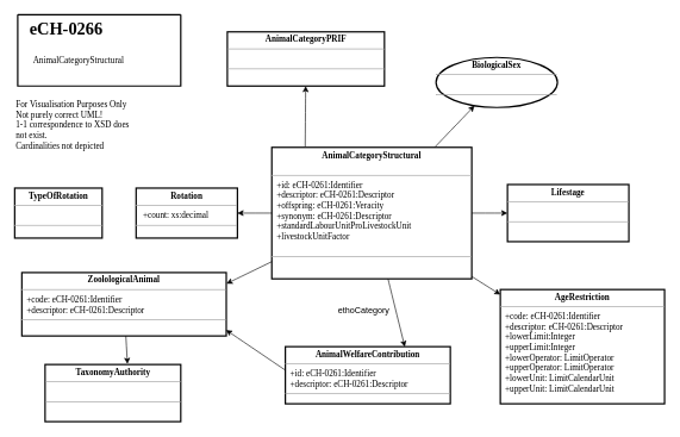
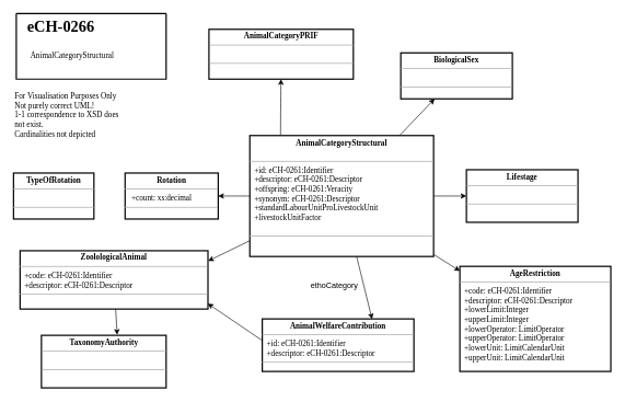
  <mxCell id="0" />
  <mxCell id="1" parent="0" />
  <mxCell id="2" value="" style="swimlane;startSize=0;sketch=0;fontFamily=Verdana;strokeWidth=2;" parent="1" vertex="1"><mxGeometry x="24.25" y="20" width="228.3" height="100" as="geometry" /></mxCell>
  <mxCell id="3" value="&lt;h1&gt;&lt;span style=&quot;background-color: initial;&quot;&gt;eCH-0266&lt;/span&gt;&lt;/h1&gt;&lt;div&gt;&lt;br&gt;&lt;/div&gt;" style="text;html=1;strokeColor=none;fillColor=none;spacing=5;spacingTop=-20;whiteSpace=wrap;overflow=hidden;rounded=0;strokeWidth=2;fontFamily=Verdana;" parent="2" vertex="1"><mxGeometry x="11.3" width="195.7" height="80" as="geometry" /></mxCell>
  <mxCell id="4" value="AnimalCategoryStructural" style="text;html=1;strokeColor=none;fillColor=none;align=left;verticalAlign=middle;whiteSpace=wrap;rounded=0;strokeWidth=2;fontFamily=Verdana;" parent="2" vertex="1"><mxGeometry x="19.6" y="50" width="226.4" height="30" as="geometry" /></mxCell>
  <mxCell id="5" value="For Visualisation Purposes Only&lt;br&gt;Not purely correct UML!&lt;br&gt;1-1 correspondence to XSD does &lt;br&gt;not exist.&lt;br&gt;&lt;div&gt;Cardinalities not depicted&lt;br&gt;&lt;div&gt;&lt;br&gt;&lt;/div&gt;&lt;div&gt;&lt;br&gt;&lt;/div&gt;&lt;/div&gt;" style="text;html=1;strokeColor=none;fillColor=none;align=left;verticalAlign=middle;whiteSpace=wrap;rounded=0;strokeWidth=2;fontFamily=Verdana;" parent="1" vertex="1"><mxGeometry x="20" y="174" width="258" height="30" as="geometry" /></mxCell>
  <mxCell id="6" value="&lt;p style=&quot;margin:0px;margin-top:4px;text-align:center;&quot;&gt;&lt;b&gt;ZoolologicalAnimal&lt;/b&gt;&lt;/p&gt;&lt;hr size=&quot;1&quot;&gt;&lt;p style=&quot;margin:0px;margin-left:4px;&quot;&gt;&amp;nbsp;&lt;span style=&quot;background-color: initial;&quot;&gt;+code: eCH-0261:Identifier&lt;/span&gt;&lt;br&gt;&lt;/p&gt;&lt;p style=&quot;margin: 0px 0px 0px 4px;&quot;&gt;&amp;nbsp;+descriptor: eCH-0261:Descriptor&lt;span style=&quot;background-color: initial;&quot;&gt;&amp;nbsp;&lt;/span&gt;&lt;/p&gt;&lt;hr size=&quot;1&quot;&gt;&lt;p style=&quot;margin:0px;margin-left:4px;&quot;&gt;&lt;br&gt;&lt;/p&gt;" style="verticalAlign=top;align=left;overflow=fill;fontSize=12;fontFamily=Verdana;html=1;sketch=0;strokeWidth=2;" parent="1" vertex="1"><mxGeometry x="30" y="381.25" width="286.25" height="88.75" as="geometry" /></mxCell>
  <mxCell id="7" value="&lt;p style=&quot;margin:0px;margin-top:4px;text-align:center;&quot;&gt;&lt;b&gt;Rotation&lt;/b&gt;&lt;/p&gt;&lt;hr size=&quot;1&quot;&gt;&lt;p style=&quot;margin:0px;margin-left:4px;&quot;&gt;&amp;nbsp; +count: xs:decimal&lt;br&gt;&lt;/p&gt;&lt;hr size=&quot;1&quot;&gt;&lt;p style=&quot;margin:0px;margin-left:4px;&quot;&gt;&lt;br&gt;&lt;/p&gt;" style="verticalAlign=top;align=left;overflow=fill;fontSize=12;fontFamily=Verdana;html=1;sketch=0;strokeWidth=2;" parent="1" vertex="1"><mxGeometry x="190" y="262.94" width="141.88" height="70" as="geometry" /></mxCell>
- <mxCell id="8" value="&lt;p style=&quot;margin:0px;margin-top:4px;text-align:center;&quot;&gt;&lt;span style=&quot;background-color: initial;&quot;&gt;BiologicalSex&lt;/span&gt;&lt;br&gt;&lt;/p&gt;&lt;hr size=&quot;1&quot;&gt;&lt;p style=&quot;margin:0px;margin-left:4px;&quot;&gt;&amp;nbsp;&amp;nbsp;&lt;br&gt;&lt;/p&gt;&lt;hr size=&quot;1&quot;&gt;&lt;p style=&quot;margin:0px;margin-left:4px;&quot;&gt;&lt;br&gt;&lt;/p&gt;" style="ellipse;verticalAlign=top;align=left;overflow=fill;fontSize=12;fontFamily=Verdana;html=1;sketch=0;strokeWidth=2;fontStyle=1;" parent="1" vertex="1"><mxGeometry x="610" y="80" width="170" height="70" as="geometry" /></mxCell>
+ <mxCell id="8" value="&lt;p style=&quot;margin:0px;margin-top:4px;text-align:center;&quot;&gt;&lt;span style=&quot;background-color: initial;&quot;&gt;BiologicalSex&lt;/span&gt;&lt;br&gt;&lt;/p&gt;&lt;hr size=&quot;1&quot;&gt;&lt;p style=&quot;margin:0px;margin-left:4px;&quot;&gt;&amp;nbsp;&amp;nbsp;&lt;br&gt;&lt;/p&gt;&lt;hr size=&quot;1&quot;&gt;&lt;p style=&quot;margin:0px;margin-left:4px;&quot;&gt;&lt;br&gt;&lt;/p&gt;" style="verticalAlign=top;align=left;overflow=fill;fontSize=12;fontFamily=Verdana;html=1;sketch=0;strokeWidth=2;fontStyle=1" parent="1" vertex="1"><mxGeometry x="610" y="80" width="170" height="70" as="geometry" /></mxCell>
  <mxCell id="9" value="" style="endArrow=none;html=1;sketch=0;fontFamily=Verdana;curved=1;startArrow=classic;startFill=1;endFill=0;" parent="1" source="8" target="10" edge="1"><mxGeometry width="50" height="50" relative="1" as="geometry"><mxPoint x="530" y="672.5" as="sourcePoint" /><mxPoint x="490" y="490.25" as="targetPoint" /></mxGeometry></mxCell>
  <mxCell id="10" value="&lt;p style=&quot;margin:0px;margin-top:4px;text-align:center;&quot;&gt;&lt;b&gt;AnimalCategoryStructural&lt;/b&gt;&lt;/p&gt;&lt;br&gt;&lt;hr size=&quot;1&quot;&gt;&lt;p style=&quot;margin:0px;margin-left:4px;&quot;&gt;&amp;nbsp;+id: eCH-0261:Identifier&lt;/p&gt;&lt;p style=&quot;margin:0px;margin-left:4px;&quot;&gt;&amp;nbsp;+descriptor: eCH-0261:Descriptor&lt;/p&gt;&lt;p style=&quot;margin:0px;margin-left:4px;&quot;&gt;&amp;nbsp;+offspring: eCH-0261:Veracity&lt;/p&gt;&lt;p style=&quot;margin:0px;margin-left:4px;&quot;&gt;&amp;nbsp;+synonym:&amp;nbsp;&lt;span style=&quot;background-color: initial;&quot;&gt;eCH-0261:Descriptor&lt;/span&gt;&lt;/p&gt;&lt;p style=&quot;margin:0px;margin-left:4px;&quot;&gt;&lt;span style=&quot;background-color: initial;&quot;&gt;&amp;nbsp;+standardLabourUnitProLivestockUnit&lt;/span&gt;&lt;/p&gt;&lt;p style=&quot;margin:0px;margin-left:4px;&quot;&gt;&lt;span style=&quot;background-color: initial;&quot;&gt;&amp;nbsp;+livestockUnitFactor&lt;/span&gt;&lt;/p&gt;&lt;p style=&quot;margin:0px;margin-left:4px;&quot;&gt;&lt;span style=&quot;background-color: initial;&quot;&gt;&lt;br&gt;&lt;/span&gt;&lt;/p&gt;&lt;hr size=&quot;1&quot;&gt;&lt;p style=&quot;margin:0px;margin-left:4px;&quot;&gt;&lt;br&gt;&lt;/p&gt;" style="verticalAlign=top;align=left;overflow=fill;fontSize=12;fontFamily=Verdana;html=1;sketch=0;strokeWidth=2;" parent="1" vertex="1"><mxGeometry x="380" y="205.88" width="280" height="184.12" as="geometry" /></mxCell>
  <mxCell id="11" value="" style="endArrow=none;html=1;sketch=0;fontFamily=Verdana;curved=1;exitX=1.001;exitY=0.175;exitDx=0;exitDy=0;exitPerimeter=0;startArrow=classic;startFill=1;endFill=0;" parent="1" source="6" target="10" edge="1"><mxGeometry width="50" height="50" relative="1" as="geometry"><mxPoint x="194.874" y="365.75" as="sourcePoint" /><mxPoint x="242.142" y="180.25" as="targetPoint" /></mxGeometry></mxCell>
  <mxCell id="12" value="" style="endArrow=none;html=1;sketch=0;fontFamily=Verdana;curved=1;startArrow=classic;startFill=1;endFill=0;entryX=0.167;entryY=-0.006;entryDx=0;entryDy=0;entryPerimeter=0;" parent="1" source="24" target="10" edge="1"><mxGeometry width="50" height="50" relative="1" as="geometry"><mxPoint x="516.213" y="128.5" as="sourcePoint" /><mxPoint x="428" y="200" as="targetPoint" /></mxGeometry></mxCell>
  <mxCell id="13" value="" style="endArrow=classic;html=1;sketch=0;fontFamily=Verdana;curved=1;exitX=0;exitY=0.5;exitDx=0;exitDy=0;" parent="1" source="10" target="7" edge="1"><mxGeometry width="50" height="50" relative="1" as="geometry"><mxPoint x="885.005" y="380.25" as="sourcePoint" /><mxPoint x="690" y="265.352" as="targetPoint" /></mxGeometry></mxCell>
  <mxCell id="14" value="&lt;p style=&quot;margin:0px;margin-top:4px;text-align:center;&quot;&gt;&lt;span style=&quot;background-color: initial;&quot;&gt;AgeRestriction&lt;/span&gt;&lt;br&gt;&lt;/p&gt;&lt;hr size=&quot;1&quot;&gt;&lt;p style=&quot;margin:0px;margin-left:4px;&quot;&gt;&amp;nbsp;&lt;span style=&quot;font-weight: 400; background-color: initial;&quot;&gt;+code: eCH-0261:Identifier&lt;/span&gt;&lt;br&gt;&lt;/p&gt;&lt;p style=&quot;font-weight: 400; margin: 0px 0px 0px 4px;&quot;&gt;&amp;nbsp;+descriptor: eCH-0261:Descriptor&lt;/p&gt;&lt;p style=&quot;font-weight: 400; margin: 0px 0px 0px 4px;&quot;&gt;&lt;span style=&quot;background-color: initial;&quot;&gt;&amp;nbsp;+lowerLimit:Integer&lt;/span&gt;&lt;/p&gt;&lt;p style=&quot;font-weight: 400; margin: 0px 0px 0px 4px;&quot;&gt;&lt;span style=&quot;background-color: initial;&quot;&gt;&amp;nbsp;&lt;/span&gt;&lt;span style=&quot;background-color: initial;&quot;&gt;+upperLimit:Integer&lt;/span&gt;&lt;/p&gt;&lt;p style=&quot;font-weight: 400; margin: 0px 0px 0px 4px;&quot;&gt;&lt;span style=&quot;background-color: initial;&quot;&gt;&amp;nbsp;+lowerOperator: LimitOperator&lt;/span&gt;&lt;/p&gt;&lt;p style=&quot;font-weight: 400; margin: 0px 0px 0px 4px;&quot;&gt;&lt;span style=&quot;background-color: initial;&quot;&gt;&amp;nbsp;+upperOperator: LimitOperator&lt;/span&gt;&lt;/p&gt;&lt;p style=&quot;font-weight: 400; margin: 0px 0px 0px 4px;&quot;&gt;&lt;span style=&quot;background-color: initial;&quot;&gt;&amp;nbsp;+lowerUnit: LimitCalendarUnit&lt;/span&gt;&lt;/p&gt;&lt;p style=&quot;font-weight: 400; margin: 0px 0px 0px 4px;&quot;&gt;&lt;span style=&quot;background-color: initial;&quot;&gt;&amp;nbsp;+upperUnit: LimitCalendarUnit&lt;/span&gt;&lt;/p&gt;&lt;p style=&quot;font-weight: 400; margin: 0px 0px 0px 4px;&quot;&gt;&lt;span style=&quot;background-color: initial;&quot;&gt;&amp;nbsp;&lt;/span&gt;&lt;/p&gt;&lt;hr size=&quot;1&quot;&gt;&lt;p style=&quot;margin:0px;margin-left:4px;&quot;&gt;&lt;br&gt;&lt;/p&gt;" style="verticalAlign=top;align=left;overflow=fill;fontSize=12;fontFamily=Verdana;html=1;sketch=0;strokeWidth=2;fontStyle=1" parent="1" vertex="1"><mxGeometry x="700" y="405" width="230" height="160" as="geometry" /></mxCell>
  <mxCell id="15" value="" style="endArrow=none;html=1;sketch=0;fontFamily=Verdana;curved=1;startArrow=classic;startFill=1;endFill=0;" parent="1" source="14" target="10" edge="1"><mxGeometry width="50" height="50" relative="1" as="geometry"><mxPoint x="729" y="237" as="sourcePoint" /><mxPoint x="610" y="256" as="targetPoint" /></mxGeometry></mxCell>
  <mxCell id="16" value="&lt;p style=&quot;margin:0px;margin-top:4px;text-align:center;&quot;&gt;&lt;span style=&quot;background-color: initial;&quot;&gt;Lifestage&lt;/span&gt;&lt;br&gt;&lt;/p&gt;&lt;hr size=&quot;1&quot;&gt;&lt;p style=&quot;margin:0px;margin-left:4px;&quot;&gt;&amp;nbsp;&amp;nbsp;&lt;br&gt;&lt;/p&gt;&lt;hr size=&quot;1&quot;&gt;&lt;p style=&quot;margin:0px;margin-left:4px;&quot;&gt;&lt;br&gt;&lt;/p&gt;" style="verticalAlign=top;align=left;overflow=fill;fontSize=12;fontFamily=Verdana;html=1;sketch=0;strokeWidth=2;fontStyle=1" parent="1" vertex="1"><mxGeometry x="710" y="257.94" width="170" height="80" as="geometry" /></mxCell>
  <mxCell id="17" value="" style="endArrow=none;html=1;sketch=0;fontFamily=Verdana;curved=1;startArrow=classic;startFill=1;endFill=0;" parent="1" source="16" target="10" edge="1"><mxGeometry width="50" height="50" relative="1" as="geometry"><mxPoint x="415" y="490" as="sourcePoint" /><mxPoint x="515" y="370" as="targetPoint" /></mxGeometry></mxCell>
  <mxCell id="18" value="&lt;p style=&quot;margin:0px;margin-top:4px;text-align:center;&quot;&gt;&lt;b&gt;AnimalWelfareContribution&lt;/b&gt;&lt;/p&gt;&lt;hr size=&quot;1&quot;&gt;&lt;p style=&quot;margin:0px;margin-left:4px;&quot;&gt;&amp;nbsp;&lt;span style=&quot;background-color: initial;&quot;&gt;+id: eCH-0261:Identifier&lt;/span&gt;&lt;br&gt;&lt;/p&gt;&lt;p style=&quot;margin: 0px 0px 0px 4px;&quot;&gt;&amp;nbsp;+descriptor: eCH-0261:Descriptor&lt;/p&gt;&lt;hr size=&quot;1&quot;&gt;&lt;p style=&quot;margin:0px;margin-left:4px;&quot;&gt;&lt;br&gt;&lt;/p&gt;" style="verticalAlign=top;align=left;overflow=fill;fontSize=12;fontFamily=Verdana;html=1;sketch=0;strokeWidth=2;" parent="1" vertex="1"><mxGeometry x="399" y="485" width="231" height="80" as="geometry" /></mxCell>
  <mxCell id="19" value="" style="endArrow=classic;html=1;sketch=0;fontFamily=Verdana;curved=1;entryX=0.724;entryY=0.003;entryDx=0;entryDy=0;entryPerimeter=0;" parent="1" source="10" target="18" edge="1"><mxGeometry width="50" height="50" relative="1" as="geometry"><mxPoint x="670" y="359" as="sourcePoint" /><mxPoint x="784" y="402" as="targetPoint" /></mxGeometry></mxCell>
  <mxCell id="20" value="ethoCategory" style="text;html=1;align=center;verticalAlign=middle;whiteSpace=wrap;rounded=0;" parent="1" vertex="1"><mxGeometry x="464.5" y="420" width="88" height="30" as="geometry" /></mxCell>
  <mxCell id="21" value="&lt;p style=&quot;margin:0px;margin-top:4px;text-align:center;&quot;&gt;&lt;b&gt;TypeOfRotation&lt;/b&gt;&lt;/p&gt;&lt;hr size=&quot;1&quot;&gt;&lt;p style=&quot;margin:0px;margin-left:4px;&quot;&gt;&amp;nbsp; &amp;nbsp;&lt;br&gt;&lt;/p&gt;&lt;hr size=&quot;1&quot;&gt;&lt;p style=&quot;margin:0px;margin-left:4px;&quot;&gt;&lt;br&gt;&lt;/p&gt;" style="verticalAlign=top;align=left;overflow=fill;fontSize=12;fontFamily=Verdana;html=1;sketch=0;strokeWidth=2;" parent="1" vertex="1"><mxGeometry x="20" y="262.94" width="122.5" height="70" as="geometry" /></mxCell>
  <mxCell id="22" value="&lt;p style=&quot;margin:0px;margin-top:4px;text-align:center;&quot;&gt;&lt;span style=&quot;background-color: initial;&quot;&gt;TaxonomyAuthority&lt;/span&gt;&lt;br&gt;&lt;/p&gt;&lt;hr size=&quot;1&quot;&gt;&lt;p style=&quot;margin:0px;margin-left:4px;&quot;&gt;&amp;nbsp;&amp;nbsp;&lt;br&gt;&lt;/p&gt;&lt;hr size=&quot;1&quot;&gt;&lt;p style=&quot;margin:0px;margin-left:4px;&quot;&gt;&lt;br&gt;&lt;/p&gt;" style="verticalAlign=top;align=left;overflow=fill;fontSize=12;fontFamily=Verdana;html=1;sketch=0;strokeWidth=2;fontStyle=1" parent="1" vertex="1"><mxGeometry x="62.55" y="510" width="190" height="80" as="geometry" /></mxCell>
  <mxCell id="23" value="" style="endArrow=none;html=1;sketch=0;fontFamily=Verdana;curved=1;startArrow=classic;startFill=1;endFill=0;exitX=0.607;exitY=-0.011;exitDx=0;exitDy=0;exitPerimeter=0;" parent="1" source="22" target="6" edge="1"><mxGeometry width="50" height="50" relative="1" as="geometry"><mxPoint x="350" y="460" as="sourcePoint" /><mxPoint x="390" y="371" as="targetPoint" /></mxGeometry></mxCell>
  <mxCell id="24" value="&lt;p style=&quot;margin:0px;margin-top:4px;text-align:center;&quot;&gt;&lt;span style=&quot;background-color: initial;&quot;&gt;AnimalCategoryPRIF&lt;/span&gt;&lt;br&gt;&lt;/p&gt;&lt;hr size=&quot;1&quot;&gt;&lt;p style=&quot;margin:0px;margin-left:4px;&quot;&gt;&amp;nbsp;&amp;nbsp;&lt;br&gt;&lt;/p&gt;&lt;hr size=&quot;1&quot;&gt;&lt;p style=&quot;margin:0px;margin-left:4px;&quot;&gt;&lt;br&gt;&lt;/p&gt;" style="verticalAlign=top;align=left;overflow=fill;fontSize=12;fontFamily=Verdana;html=1;sketch=0;strokeWidth=2;fontStyle=1" parent="1" vertex="1"><mxGeometry x="317.75" y="44.13" width="220" height="75.87" as="geometry" /></mxCell>
  <mxCell id="25" value="" style="endArrow=none;html=1;sketch=0;fontFamily=Verdana;curved=1;exitX=0.999;exitY=0.906;exitDx=0;exitDy=0;exitPerimeter=0;startArrow=classic;startFill=1;endFill=0;entryX=-0.002;entryY=0.408;entryDx=0;entryDy=0;entryPerimeter=0;" parent="1" source="6" target="18" edge="1"><mxGeometry width="50" height="50" relative="1" as="geometry"><mxPoint x="327" y="407" as="sourcePoint" /><mxPoint x="390" y="376" as="targetPoint" /></mxGeometry></mxCell>
